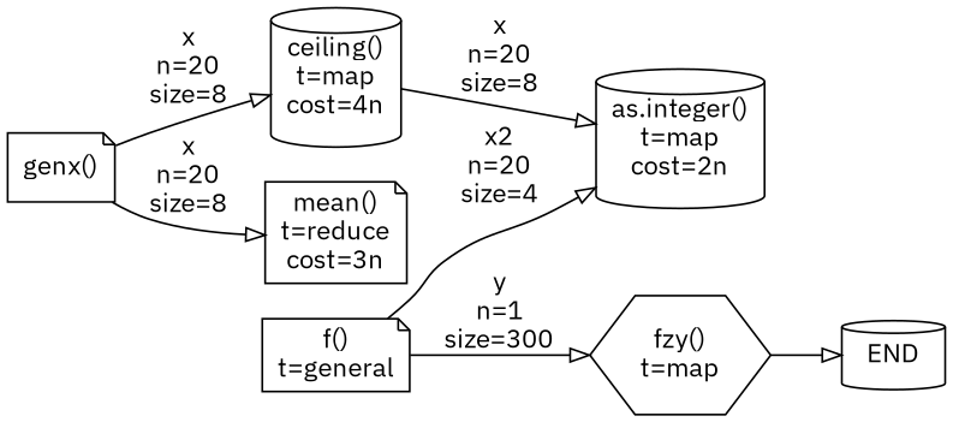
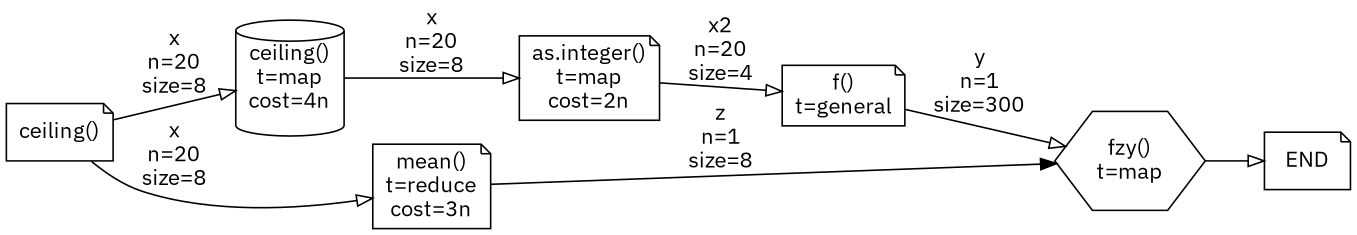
  digraph {
    fontname="IBM Plex Sans"
    rankdir=LR
    node [fontname="IBM Plex Sans" shape=note]
    edge [arrowhead=onormal fontname="IBM Plex Sans"]
-   n1 [label="genx()"]
+   n1 [label="ceiling()"]
    n2 [label="ceiling()\nt=map\ncost=4n" shape=cylinder]
    n3 [label="mean()\nt=reduce\ncost=3n"]
-   n4 [label="as.integer()\nt=map\ncost=2n" shape=cylinder]
+   n4 [label="as.integer()\nt=map\ncost=2n"]
    n5 [label="fzy()\nt=map" shape=hexagon]
    n6 [label="f()\nt=general"]
-   n7 [label=END shape=cylinder]
+   n7 [label=END]
    n1 -> n2 [label="x\nn=20\nsize=8"]
    n1 -> n3 [label="x\nn=20\nsize=8"]
    n2 -> n4 [label="x\nn=20\nsize=8"]
-   n6 -> n4 [label="x2\nn=20\nsize=4"]
+   n3 -> n5 [arrowhead=normal label="z\nn=1\nsize=8"]
+   n4 -> n6 [label="x2\nn=20\nsize=4"]
    n5 -> n7
    n6 -> n5 [label="y\nn=1\nsize=300"]
  }
